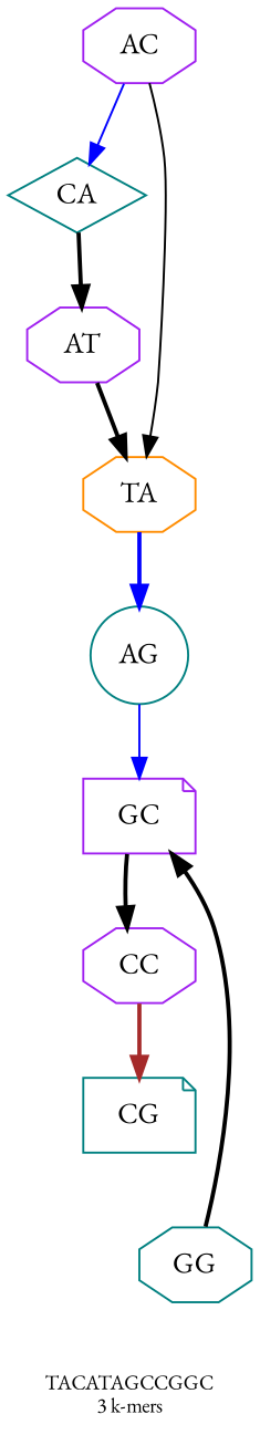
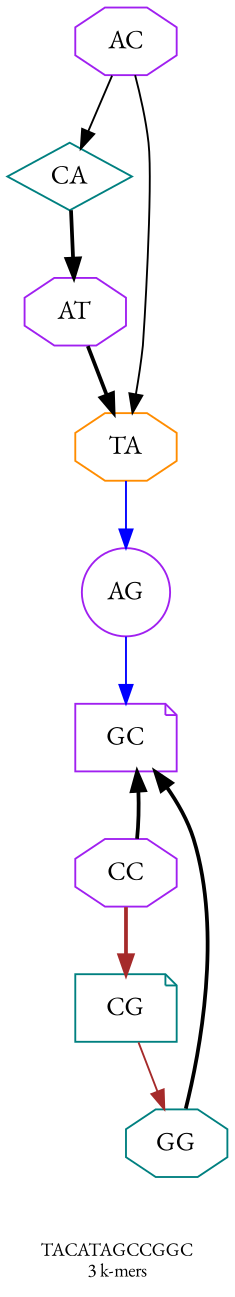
  digraph {
    fontname="EB Garamond"
    fontsize=10
    label="TACATAGCCGGC\n3 k-mers"
    node [color=teal fontname="EB Garamond" shape=octagon]
    edge [color=black fontname="EB Garamond" style=bold]
    CA [shape=diamond]
    AT [color=purple]
    TA [color=darkorange]
-   AG [shape=circle]
+   AG [color=purple shape=circle]
    GC [color=purple shape=note]
    CC [color=purple]
    CG [shape=note]
    GG
    AC [color=purple]
    CA -> AT
    AT -> TA
-   TA -> AG [color=blue]
+   TA -> AG [color=blue style=solid]
    AG -> GC [color=blue style=solid]
-   GC -> CC
+   CC -> GC
    CC -> CG [color=brown]
+   CG -> GG [color=brown style=solid]
    GG -> GC
-   AC -> CA [color=blue style=solid]
+   AC -> CA [style=solid]
    AC -> TA [style=solid]
  }
